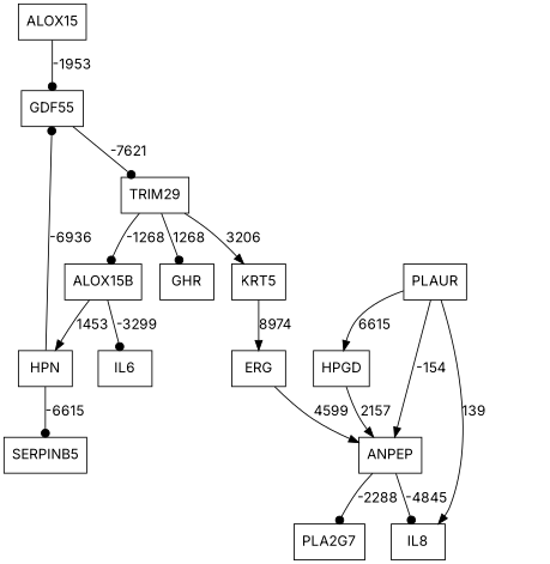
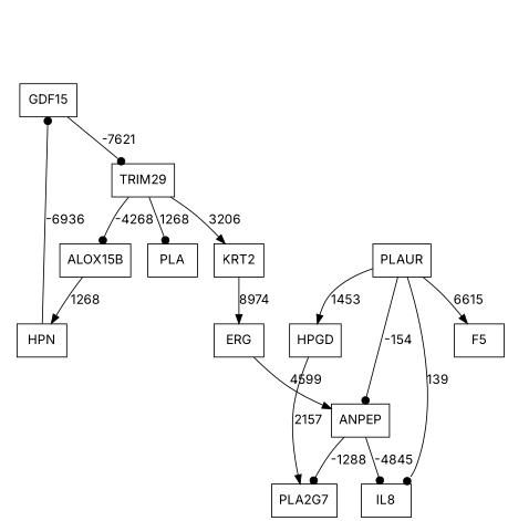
  digraph {
    fontname=Inter
    node [fontname=Inter shape=box]
    edge [arrowhead=dot fontname=Inter]
-   n1 [label=ALOX15]
-   n2 [label=GDF55]
+   n2 [label=GDF15]
    n3 [label=TRIM29]
    n4 [label=ALOX15B]
    n5 [label=HPN]
-   n6 [label=IL6]
-   n7 [label=SERPINB5]
    n8 [label=ANPEP]
    n9 [label=PLA2G7]
    n10 [label=IL8]
    n11 [label=ERG]
-   n13 [label=GHR]
+   n12 [label=F5]
+   n13 [label=PLA]
    n14 [label=HPGD]
-   n15 [label=KRT5]
+   n15 [label=KRT2]
    n16 [label=PLAUR]
-   n1 -> n2 [label=-1953]
    n2 -> n3 [label=-7621]
-   n3 -> n4 [label=-1268]
+   n3 -> n4 [label=-4268]
    n3 -> n13 [label=1268]
    n3 -> n15 [label=3206 arrowhead=""]
-   n4 -> n5 [label=1453 arrowhead=""]
-   n4 -> n6 [label=-3299]
+   n4 -> n5 [label=1268 arrowhead=""]
    n5 -> n2 [label=-6936]
-   n5 -> n7 [label=-6615]
-   n8 -> n9 [label=-2288]
+   n8 -> n9 [label=-1288]
    n8 -> n10 [label=-4845]
    n11 -> n8 [label=4599 arrowhead=""]
-   n14 -> n8 [label=2157 arrowhead=""]
+   n14 -> n9 [label=2157 arrowhead=""]
    n15 -> n11 [label=8974 arrowhead=""]
-   n16 -> n8 [arrowhead=normal label=-154]
-   n16 -> n10 [label=139 arrowhead=""]
-   n16 -> n14 [label=6615 arrowhead=""]
+   n16 -> n8 [label=-154]
+   n16 -> n10 [label=139]
+   n16 -> n12 [label=6615 arrowhead=""]
+   n16 -> n14 [label=1453 arrowhead=""]
  }
